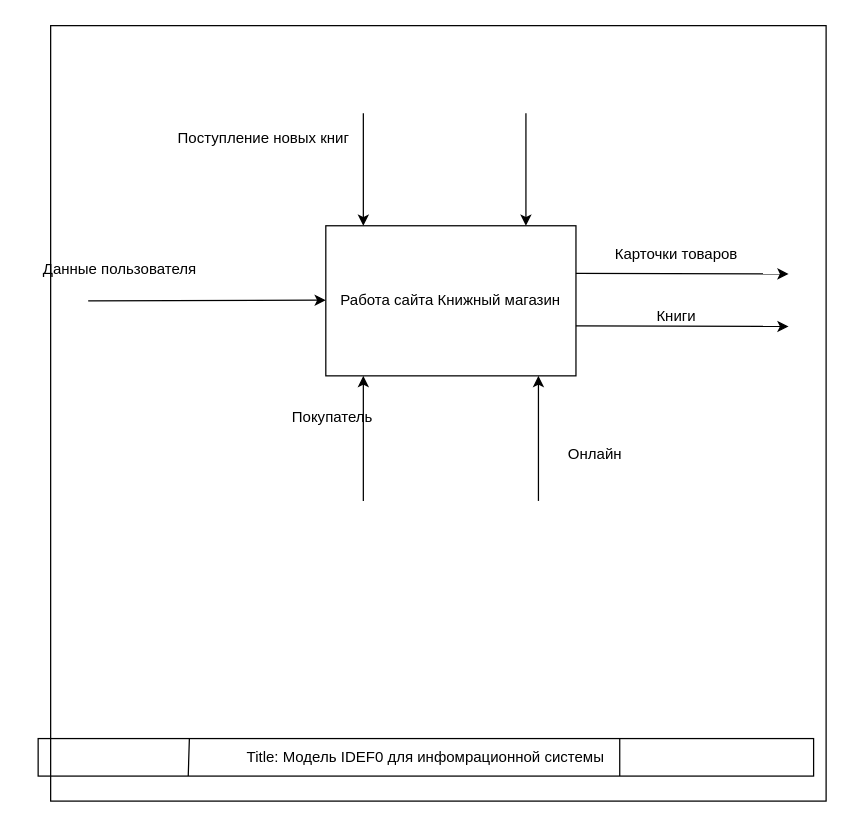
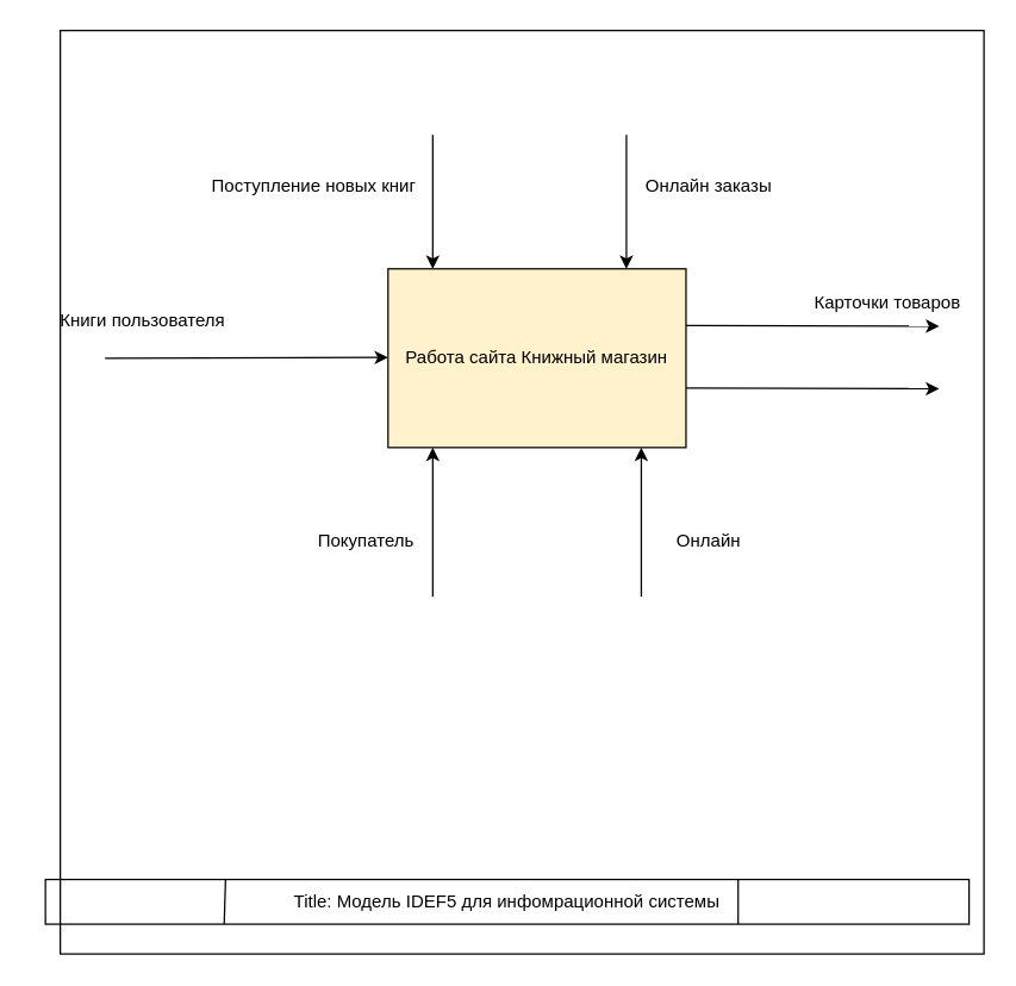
  <mxCell id="0" />
  <mxCell id="1" parent="0" />
- <mxCell id="2" value="Работа сайта Книжный магазин" style="rounded=0;whiteSpace=wrap;html=1;" vertex="1" parent="1"><mxGeometry x="260" y="180" width="200" height="120" as="geometry" /></mxCell>
+ <mxCell id="2" value="Работа сайта Книжный магазин" style="rounded=0;whiteSpace=wrap;html=1;fillColor=#fff2cc;" vertex="1" parent="1"><mxGeometry x="260" y="180" width="200" height="120" as="geometry" /></mxCell>
  <mxCell id="3" value="" style="endArrow=classic;html=1;rounded=0;" edge="1" parent="1"><mxGeometry width="50" height="50" relative="1" as="geometry"><mxPoint x="290" y="90" as="sourcePoint" /><mxPoint x="290" y="180" as="targetPoint" /></mxGeometry></mxCell>
  <mxCell id="4" value="" style="endArrow=classic;html=1;rounded=0;" edge="1" parent="1"><mxGeometry width="50" height="50" relative="1" as="geometry"><mxPoint x="420" y="90" as="sourcePoint" /><mxPoint x="420" y="180" as="targetPoint" /></mxGeometry></mxCell>
  <mxCell id="5" value="" style="endArrow=classic;html=1;rounded=0;" edge="1" parent="1"><mxGeometry width="50" height="50" relative="1" as="geometry"><mxPoint x="70" y="240" as="sourcePoint" /><mxPoint x="260" y="239.5" as="targetPoint" /></mxGeometry></mxCell>
  <mxCell id="6" value="" style="endArrow=classic;html=1;rounded=0;" edge="1" parent="1"><mxGeometry width="50" height="50" relative="1" as="geometry"><mxPoint x="460" y="218" as="sourcePoint" /><mxPoint x="630" y="218.5" as="targetPoint" /></mxGeometry></mxCell>
  <mxCell id="7" value="" style="endArrow=classic;html=1;rounded=0;" edge="1" parent="1"><mxGeometry width="50" height="50" relative="1" as="geometry"><mxPoint x="290" y="400" as="sourcePoint" /><mxPoint x="290" y="300" as="targetPoint" /></mxGeometry></mxCell>
  <mxCell id="8" value="" style="endArrow=classic;html=1;rounded=0;" edge="1" parent="1"><mxGeometry width="50" height="50" relative="1" as="geometry"><mxPoint x="430" y="400" as="sourcePoint" /><mxPoint x="430" y="300" as="targetPoint" /></mxGeometry></mxCell>
- <mxCell id="9" value="Покупатель" style="text;html=1;align=center;verticalAlign=middle;resizable=0;points=[];autosize=1;strokeColor=none;fillColor=none;" vertex="1" parent="1"><mxGeometry x="220" y="318" width="90" height="30" as="geometry" /></mxCell>
+ <mxCell id="9" value="Покупатель" style="text;html=1;align=center;verticalAlign=middle;resizable=0;points=[];autosize=1;strokeColor=none;fillColor=none;" vertex="1" parent="1"><mxGeometry x="200" y="348" width="90" height="30" as="geometry" /></mxCell>
  <mxCell id="10" value="Онлайн" style="text;html=1;align=center;verticalAlign=middle;resizable=0;points=[];autosize=1;strokeColor=none;fillColor=none;" vertex="1" parent="1"><mxGeometry x="430" y="348" width="90" height="30" as="geometry" /></mxCell>
  <mxCell id="11" value="" style="endArrow=classic;html=1;rounded=0;fontStyle=1" edge="1" parent="1"><mxGeometry width="50" height="50" relative="1" as="geometry"><mxPoint x="460" y="260" as="sourcePoint" /><mxPoint x="630" y="260.5" as="targetPoint" /></mxGeometry></mxCell>
- <mxCell id="12" value="Карточки товаров" style="text;html=1;align=center;verticalAlign=middle;resizable=0;points=[];autosize=1;strokeColor=none;fillColor=none;" vertex="1" parent="1"><mxGeometry x="480" y="188" width="120" height="30" as="geometry" /></mxCell>
- <mxCell id="13" value="Книги" style="text;html=1;align=center;verticalAlign=middle;resizable=0;points=[];autosize=1;strokeColor=none;fillColor=none;" vertex="1" parent="1"><mxGeometry x="515" y="238" width="50" height="30" as="geometry" /></mxCell>
- <mxCell id="15" value="Данные пользователя" style="text;html=1;align=center;verticalAlign=middle;resizable=0;points=[];autosize=1;strokeColor=none;fillColor=none;" vertex="1" parent="1"><mxGeometry x="20" y="200" width="150" height="30" as="geometry" /></mxCell>
- <mxCell id="16" value="Поступление новых книг" style="text;html=1;align=center;verticalAlign=middle;resizable=0;points=[];autosize=1;strokeColor=none;fillColor=none;" vertex="1" parent="1"><mxGeometry x="130" y="95" width="160" height="30" as="geometry" /></mxCell>
+ <mxCell id="12" value="Карточки товаров" style="text;html=1;align=center;verticalAlign=middle;resizable=0;points=[];autosize=1;strokeColor=none;fillColor=none;" vertex="1" parent="1"><mxGeometry x="535" y="188" width="120" height="30" as="geometry" /></mxCell>
+ <mxCell id="14" value="Онлайн заказы" style="text;html=1;align=center;verticalAlign=middle;resizable=0;points=[];autosize=1;strokeColor=none;fillColor=none;" vertex="1" parent="1"><mxGeometry x="420" y="110" width="110" height="30" as="geometry" /></mxCell>
+ <mxCell id="15" value="Книги пользователя" style="text;html=1;align=center;verticalAlign=middle;resizable=0;points=[];autosize=1;strokeColor=none;fillColor=none;" vertex="1" parent="1"><mxGeometry x="20" y="200" width="150" height="30" as="geometry" /></mxCell>
+ <mxCell id="16" value="Поступление новых книг" style="text;html=1;align=center;verticalAlign=middle;resizable=0;points=[];autosize=1;strokeColor=none;fillColor=none;" vertex="1" parent="1"><mxGeometry x="130" y="110" width="160" height="30" as="geometry" /></mxCell>
  <mxCell id="17" value="" style="whiteSpace=wrap;html=1;aspect=fixed;fillColor=none;" vertex="1" parent="1"><mxGeometry x="40" y="20" width="620" height="620" as="geometry" /></mxCell>
- <mxCell id="18" value="Title: Модель IDEF0 для инфомрационной системы" style="rounded=0;whiteSpace=wrap;html=1;fillColor=none;" vertex="1" parent="1"><mxGeometry x="30" y="590" width="620" height="30" as="geometry" /></mxCell>
+ <mxCell id="18" value="Title: Модель IDEF5 для инфомрационной системы" style="rounded=0;whiteSpace=wrap;html=1;fillColor=none;" vertex="1" parent="1"><mxGeometry x="30" y="590" width="620" height="30" as="geometry" /></mxCell>
  <mxCell id="19" value="" style="endArrow=none;html=1;rounded=0;exitX=0.75;exitY=1;exitDx=0;exitDy=0;entryX=0.75;entryY=0;entryDx=0;entryDy=0;" edge="1" parent="1" source="18" target="18"><mxGeometry width="50" height="50" relative="1" as="geometry"><mxPoint x="240" y="510" as="sourcePoint" /><mxPoint x="270" y="480" as="targetPoint" /></mxGeometry></mxCell>
  <mxCell id="20" value="" style="endArrow=none;html=1;rounded=0;entryX=0.195;entryY=0;entryDx=0;entryDy=0;entryPerimeter=0;" edge="1" parent="1" target="18"><mxGeometry width="50" height="50" relative="1" as="geometry"><mxPoint x="150" y="620" as="sourcePoint" /><mxPoint x="200" y="570" as="targetPoint" /></mxGeometry></mxCell>
